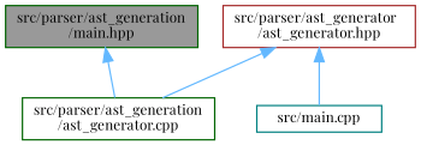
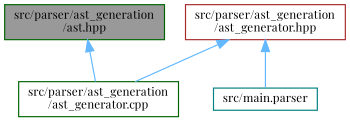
  digraph {
    fontname="Playfair Display"
    node [color=darkgreen fillcolor=white fontname="Playfair Display" fontsize=10 shape=box style=filled]
    edge [color=steelblue1 dir=back fontname="Playfair Display" fontsize=10 labelfontname=Helvetica labelfontsize=10 style=solid]
-   n1 [fillcolor=grey60 fontcolor=black height=0.2 label="src/parser/ast_generation\l/main.hpp" width=0.4]
+   n1 [fillcolor=grey60 fontcolor=black height=0.2 label="src/parser/ast_generation\l/ast.hpp" width=0.4]
    n2 [height=0.2 label="src/parser/ast_generation\l/ast_generator.cpp" width=0.4]
-   n3 [color=brown height=0.2 label="src/parser/ast_generator\l/ast_generator.hpp" width=0.4]
-   n4 [color=teal height=0.2 label="src/main.cpp" width=0.4]
+   n3 [color=brown height=0.2 label="src/parser/ast_generation\l/ast_generator.hpp" width=0.4]
+   n4 [color=teal height=0.2 label="src/main.parser" width=0.4]
    n1 -> n2
    n3 -> n2
    n3 -> n4
  }
